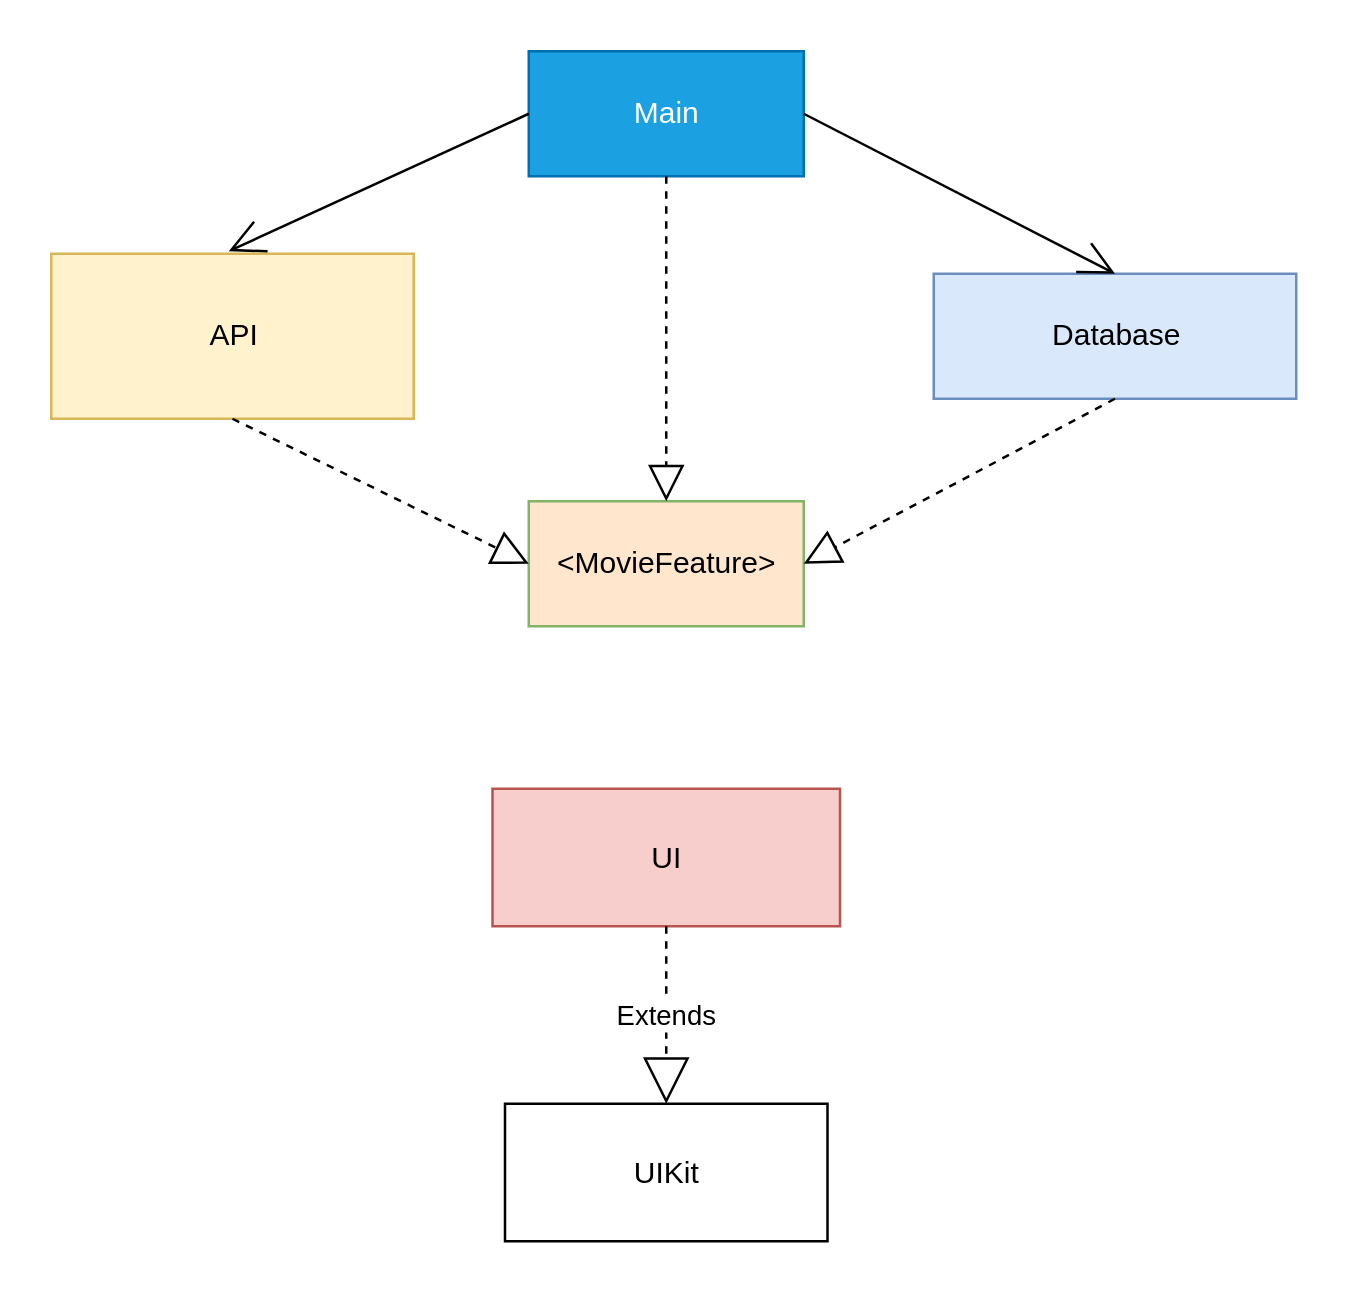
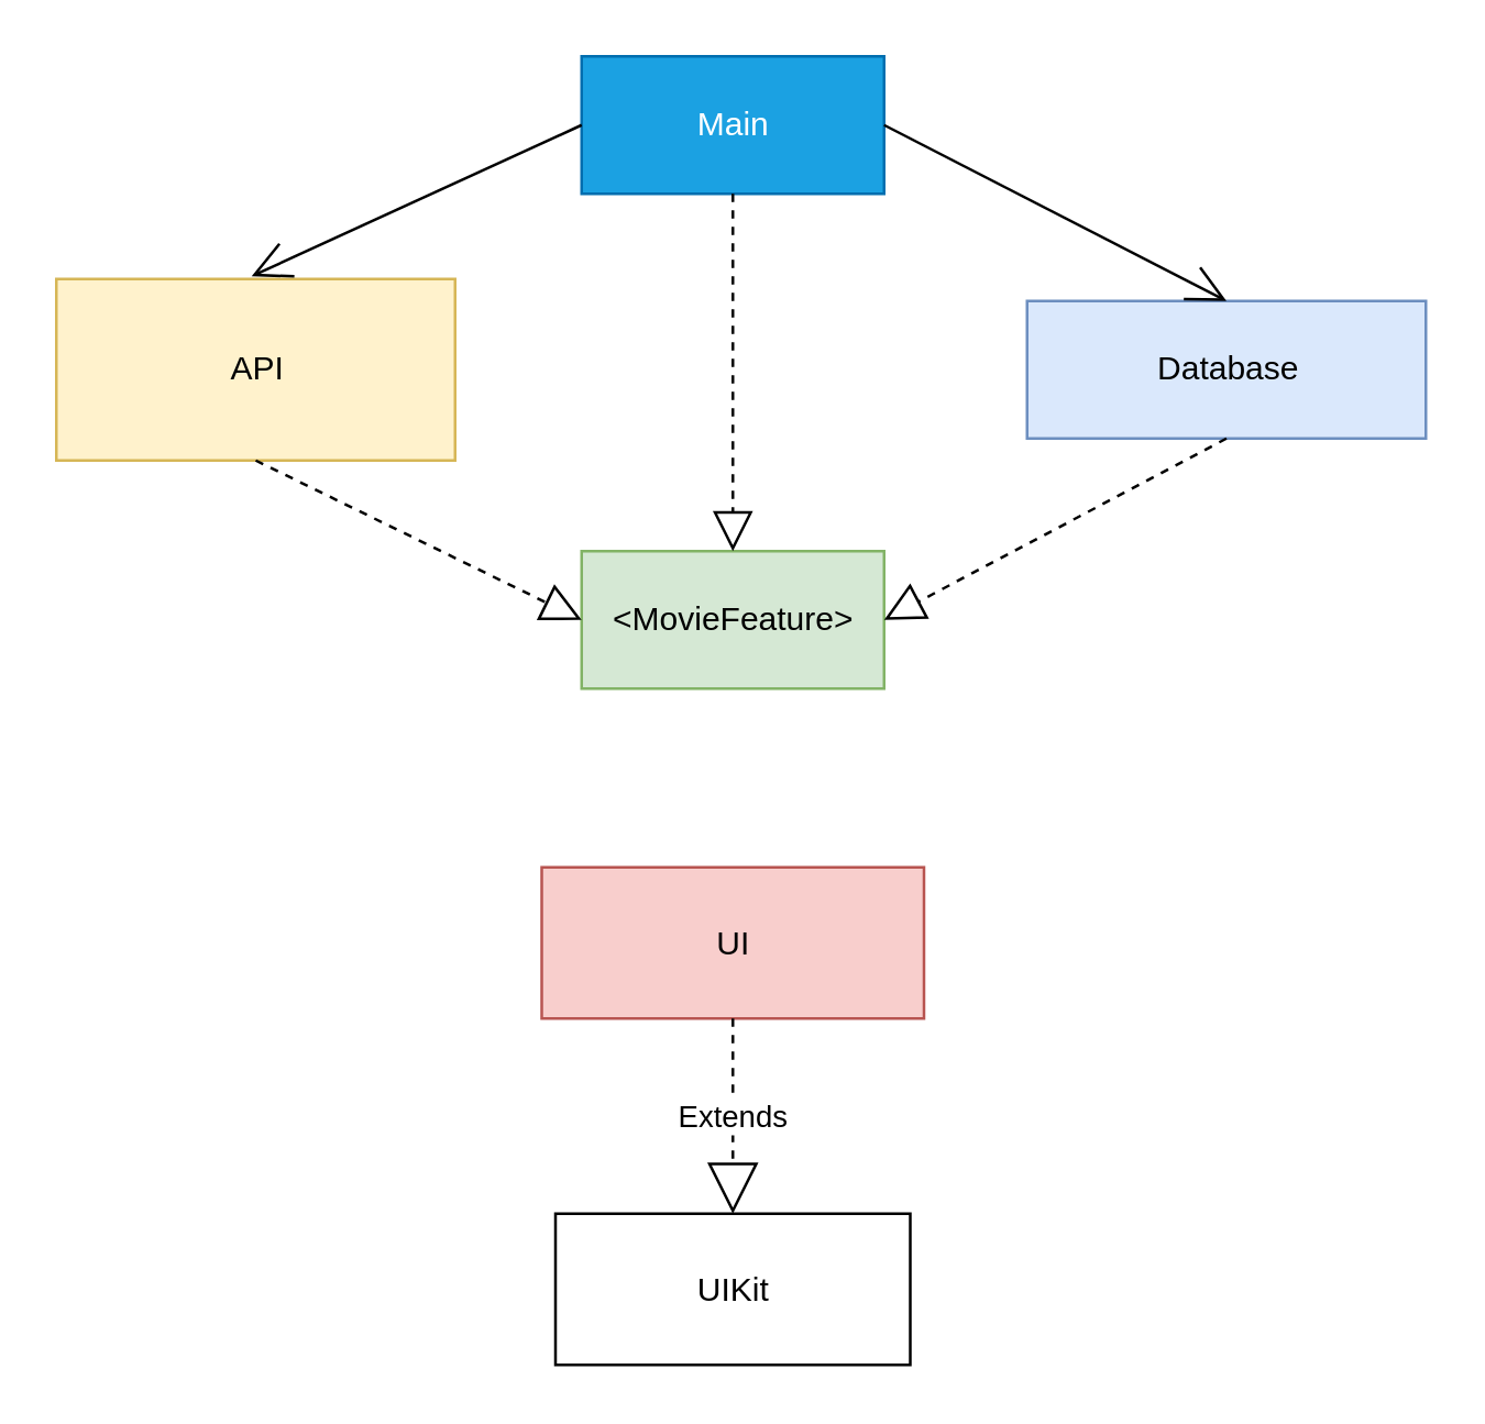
  <mxCell id="0" />
  <mxCell id="1" parent="0" />
  <mxCell id="2" value="API" style="html=1;fillColor=#fff2cc;strokeColor=#d6b656;" parent="1" vertex="1"><mxGeometry x="20" y="101" width="145" height="66" as="geometry" /></mxCell>
- <mxCell id="3" value="&amp;lt;MovieFeature&amp;gt;" style="html=1;fillColor=#ffe6cc;strokeColor=#82b366;" parent="1" vertex="1"><mxGeometry x="211" y="200" width="110" height="50" as="geometry" /></mxCell>
+ <mxCell id="3" value="&amp;lt;MovieFeature&amp;gt;" style="html=1;fillColor=#d5e8d4;strokeColor=#82b366;" parent="1" vertex="1"><mxGeometry x="211" y="200" width="110" height="50" as="geometry" /></mxCell>
  <mxCell id="4" value="" style="endArrow=block;dashed=1;endFill=0;endSize=12;html=1;entryX=0;entryY=0.5;entryDx=0;entryDy=0;exitX=0.5;exitY=1;exitDx=0;exitDy=0;" parent="1" source="2" target="3" edge="1"><mxGeometry width="160" relative="1" as="geometry"><mxPoint x="236" y="112.5" as="sourcePoint" /><mxPoint x="318" y="113" as="targetPoint" /><Array as="points" /></mxGeometry></mxCell>
  <mxCell id="5" value="Database" style="html=1;fillColor=#dae8fc;strokeColor=#6c8ebf;" parent="1" vertex="1"><mxGeometry x="373" y="109" width="145" height="50" as="geometry" /></mxCell>
  <mxCell id="6" value="" style="endArrow=block;dashed=1;endFill=0;endSize=12;html=1;entryX=1;entryY=0.5;entryDx=0;entryDy=0;exitX=0.5;exitY=1;exitDx=0;exitDy=0;" parent="1" source="5" target="3" edge="1"><mxGeometry width="160" relative="1" as="geometry"><mxPoint x="440" y="141" as="sourcePoint" /><mxPoint x="546" y="189" as="targetPoint" /><Array as="points" /></mxGeometry></mxCell>
  <mxCell id="7" value="UI" style="html=1;fillColor=#f8cecc;strokeColor=#b85450;" parent="1" vertex="1"><mxGeometry x="196.5" y="315" width="139" height="55" as="geometry" /></mxCell>
  <mxCell id="8" value="UIKit" style="html=1;" parent="1" vertex="1"><mxGeometry x="201.5" y="441" width="129" height="55" as="geometry" /></mxCell>
  <mxCell id="9" value="Extends" style="endArrow=block;endSize=16;endFill=0;html=1;dashed=1;exitX=0.5;exitY=1;exitDx=0;exitDy=0;entryX=0.5;entryY=0;entryDx=0;entryDy=0;" parent="1" source="7" target="8" edge="1"><mxGeometry width="160" relative="1" as="geometry"><mxPoint x="138" y="323" as="sourcePoint" /><mxPoint x="274" y="437" as="targetPoint" /></mxGeometry></mxCell>
  <mxCell id="10" value="Main" style="html=1;fillColor=#1ba1e2;strokeColor=#006EAF;fontColor=#ffffff;gradientColor=none;" vertex="1" parent="1"><mxGeometry x="211" y="20" width="110" height="50" as="geometry" /></mxCell>
  <mxCell id="11" value="" style="endArrow=open;endFill=1;endSize=12;html=1;exitX=0;exitY=0.5;exitDx=0;exitDy=0;" edge="1" parent="1" source="10"><mxGeometry width="160" relative="1" as="geometry"><mxPoint x="138" y="295" as="sourcePoint" /><mxPoint x="91" y="100" as="targetPoint" /><Array as="points" /></mxGeometry></mxCell>
  <mxCell id="12" value="" style="endArrow=open;endFill=1;endSize=12;html=1;exitX=1;exitY=0.5;exitDx=0;exitDy=0;entryX=0.5;entryY=0;entryDx=0;entryDy=0;" edge="1" parent="1" source="10" target="5"><mxGeometry width="160" relative="1" as="geometry"><mxPoint x="510" y="28" as="sourcePoint" /><mxPoint x="381" y="98" as="targetPoint" /><Array as="points" /></mxGeometry></mxCell>
  <mxCell id="13" value="" style="endArrow=block;dashed=1;endFill=0;endSize=12;html=1;exitX=0.5;exitY=1;exitDx=0;exitDy=0;entryX=0.5;entryY=0;entryDx=0;entryDy=0;" edge="1" parent="1" source="10" target="3"><mxGeometry width="160" relative="1" as="geometry"><mxPoint x="267" y="88" as="sourcePoint" /><mxPoint x="267" y="169" as="targetPoint" /></mxGeometry></mxCell>
